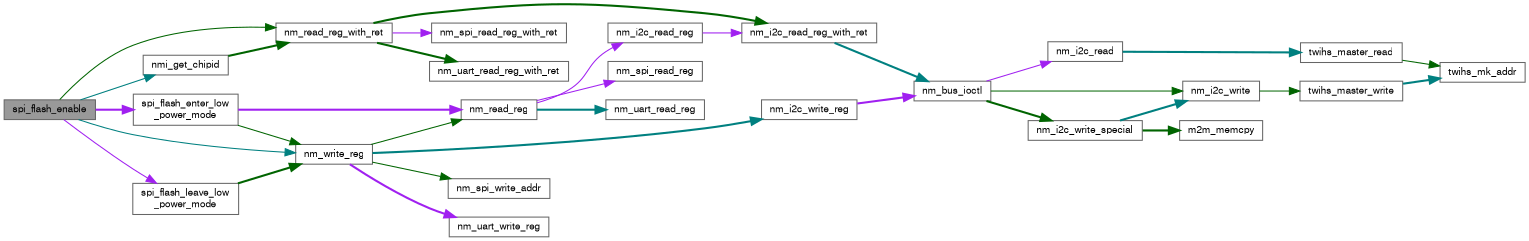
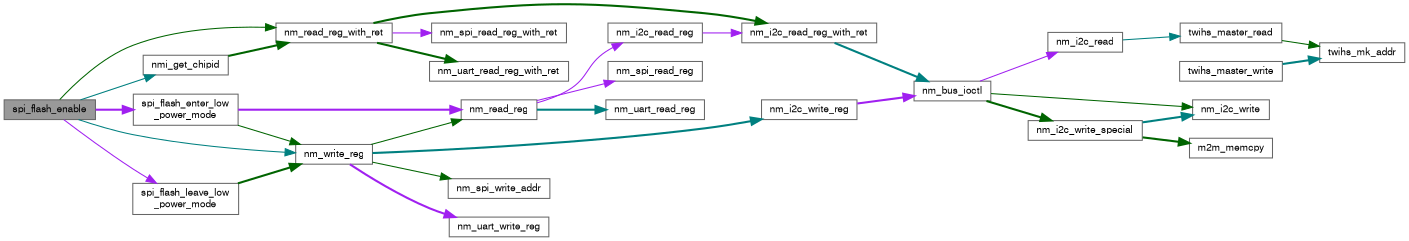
  digraph {
    rankdir=LR
    node [color=grey40 fillcolor=white fontname=FreeSans fontsize=10 shape=box style=filled]
    edge [color=darkgreen fontname=FreeSans fontsize=10 labelfontname=FreeSans labelfontsize=10 style=solid]
    n1 [color=gray40 fillcolor=grey60 fontcolor=black height=0.2 label=spi_flash_enable width=0.4]
    n2 [height=0.2 label=nm_read_reg_with_ret width=0.4]
    n3 [height=0.2 label=nm_write_reg width=0.4]
    n4 [height=0.2 label=nmi_get_chipid width=0.4]
    n5 [height=0.2 label="spi_flash_enter_low\l_power_mode" width=0.4]
    n6 [height=0.2 label="spi_flash_leave_low\l_power_mode" width=0.4]
    n7 [height=0.2 label=nm_i2c_read_reg_with_ret width=0.4]
    n8 [height=0.2 label=nm_spi_read_reg_with_ret width=0.4]
    n9 [height=0.2 label=nm_uart_read_reg_with_ret width=0.4]
    n10 [height=0.2 label=nm_i2c_write_reg width=0.4]
    n11 [height=0.2 label=nm_spi_write_addr width=0.4]
    n12 [height=0.2 label=nm_uart_write_reg width=0.4]
    n13 [height=0.2 label=nm_read_reg width=0.4]
    n14 [height=0.2 label=nm_bus_ioctl width=0.4]
    n15 [height=0.2 label=nm_i2c_read width=0.4]
    n16 [height=0.2 label=nm_i2c_write width=0.4]
    n17 [height=0.2 label=nm_i2c_write_special width=0.4]
    n18 [height=0.2 label=twihs_master_read width=0.4]
    n19 [height=0.2 label=twihs_master_write width=0.4]
    n20 [height=0.2 label=m2m_memcpy width=0.4]
    n21 [height=0.2 label=twihs_mk_addr width=0.4]
    n22 [height=0.2 label=nm_i2c_read_reg width=0.4]
    n23 [height=0.2 label=nm_spi_read_reg width=0.4]
    n24 [height=0.2 label=nm_uart_read_reg width=0.4]
    n1 -> n2
    n1 -> n3 [color=teal]
    n1 -> n4 [color=teal]
    n1 -> n5 [color=purple style=bold]
    n1 -> n6 [color=purple]
    n2 -> n7 [style=bold]
    n2 -> n8 [color=purple]
    n2 -> n9 [style=bold]
    n3 -> n10 [color=teal style=bold]
    n3 -> n11
    n3 -> n12 [color=purple style=bold]
    n3 -> n13
    n4 -> n2 [style=bold]
    n5 -> n3
    n5 -> n13 [color=purple style=bold]
    n6 -> n3 [style=bold]
    n7 -> n14 [color=teal style=bold]
    n10 -> n14 [color=purple style=bold]
    n13 -> n22 [color=purple]
    n13 -> n23 [color=purple]
    n13 -> n24 [color=teal style=bold]
    n14 -> n15 [color=purple]
    n14 -> n16
    n14 -> n17 [style=bold]
-   n15 -> n18 [color=teal style=bold]
-   n16 -> n19
+   n15 -> n18 [color=teal]
    n17 -> n16 [color=teal style=bold]
    n17 -> n20 [style=bold]
    n18 -> n21
    n19 -> n21 [color=teal style=bold]
    n22 -> n7 [color=purple]
  }
